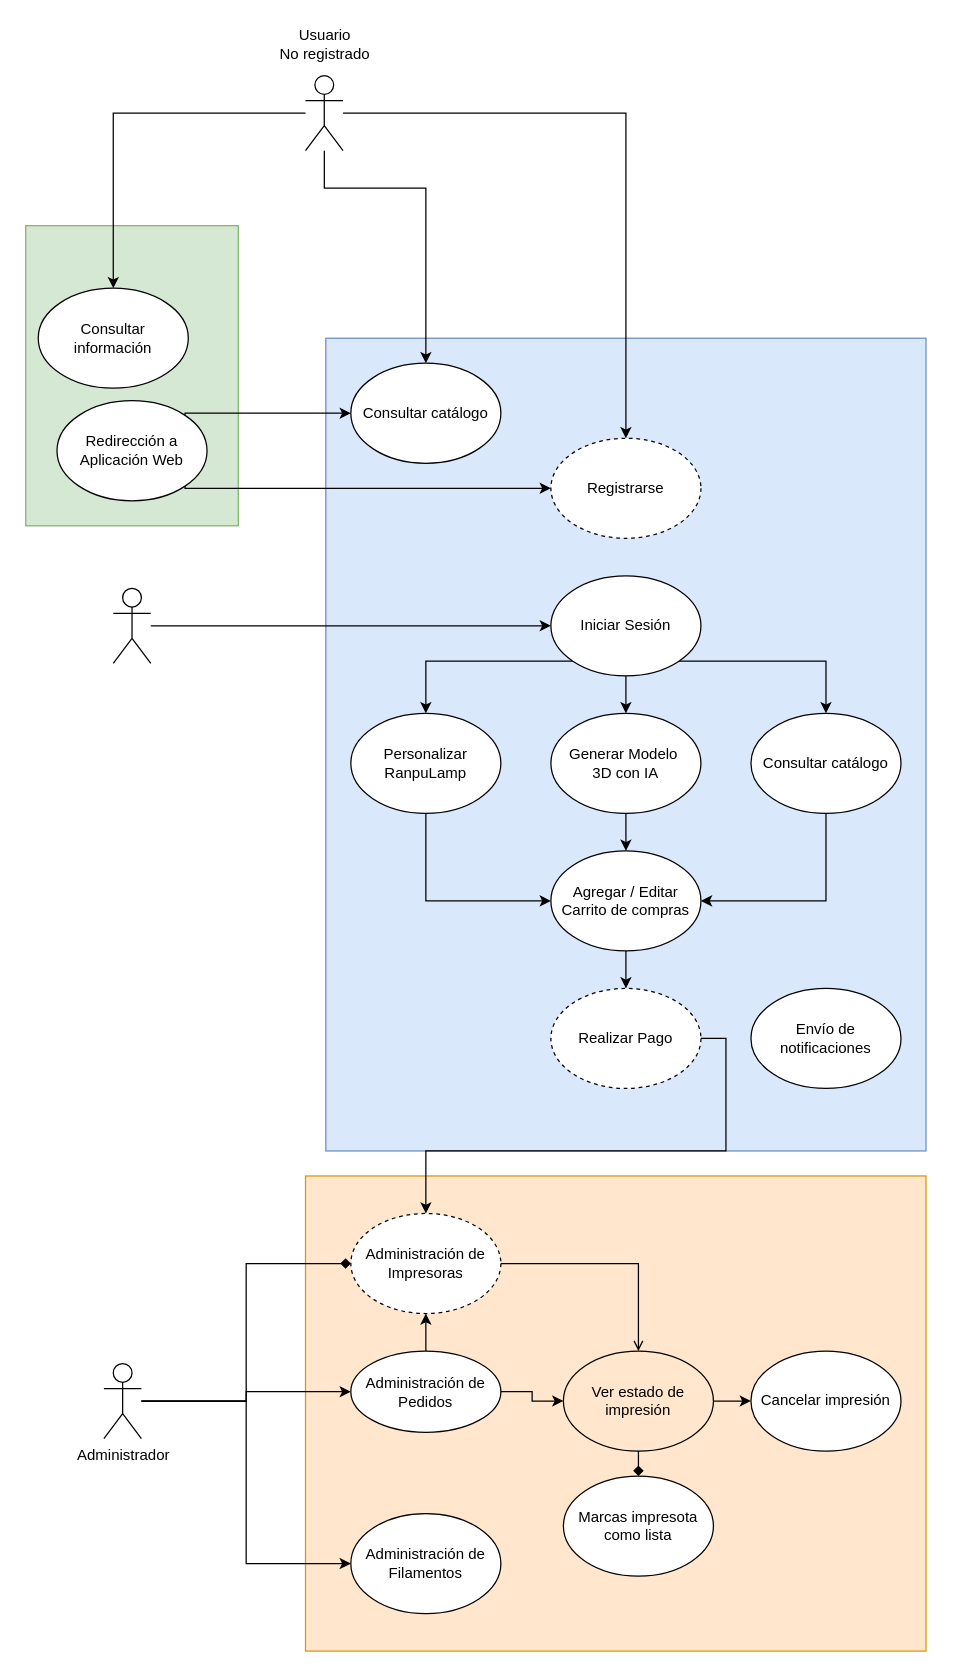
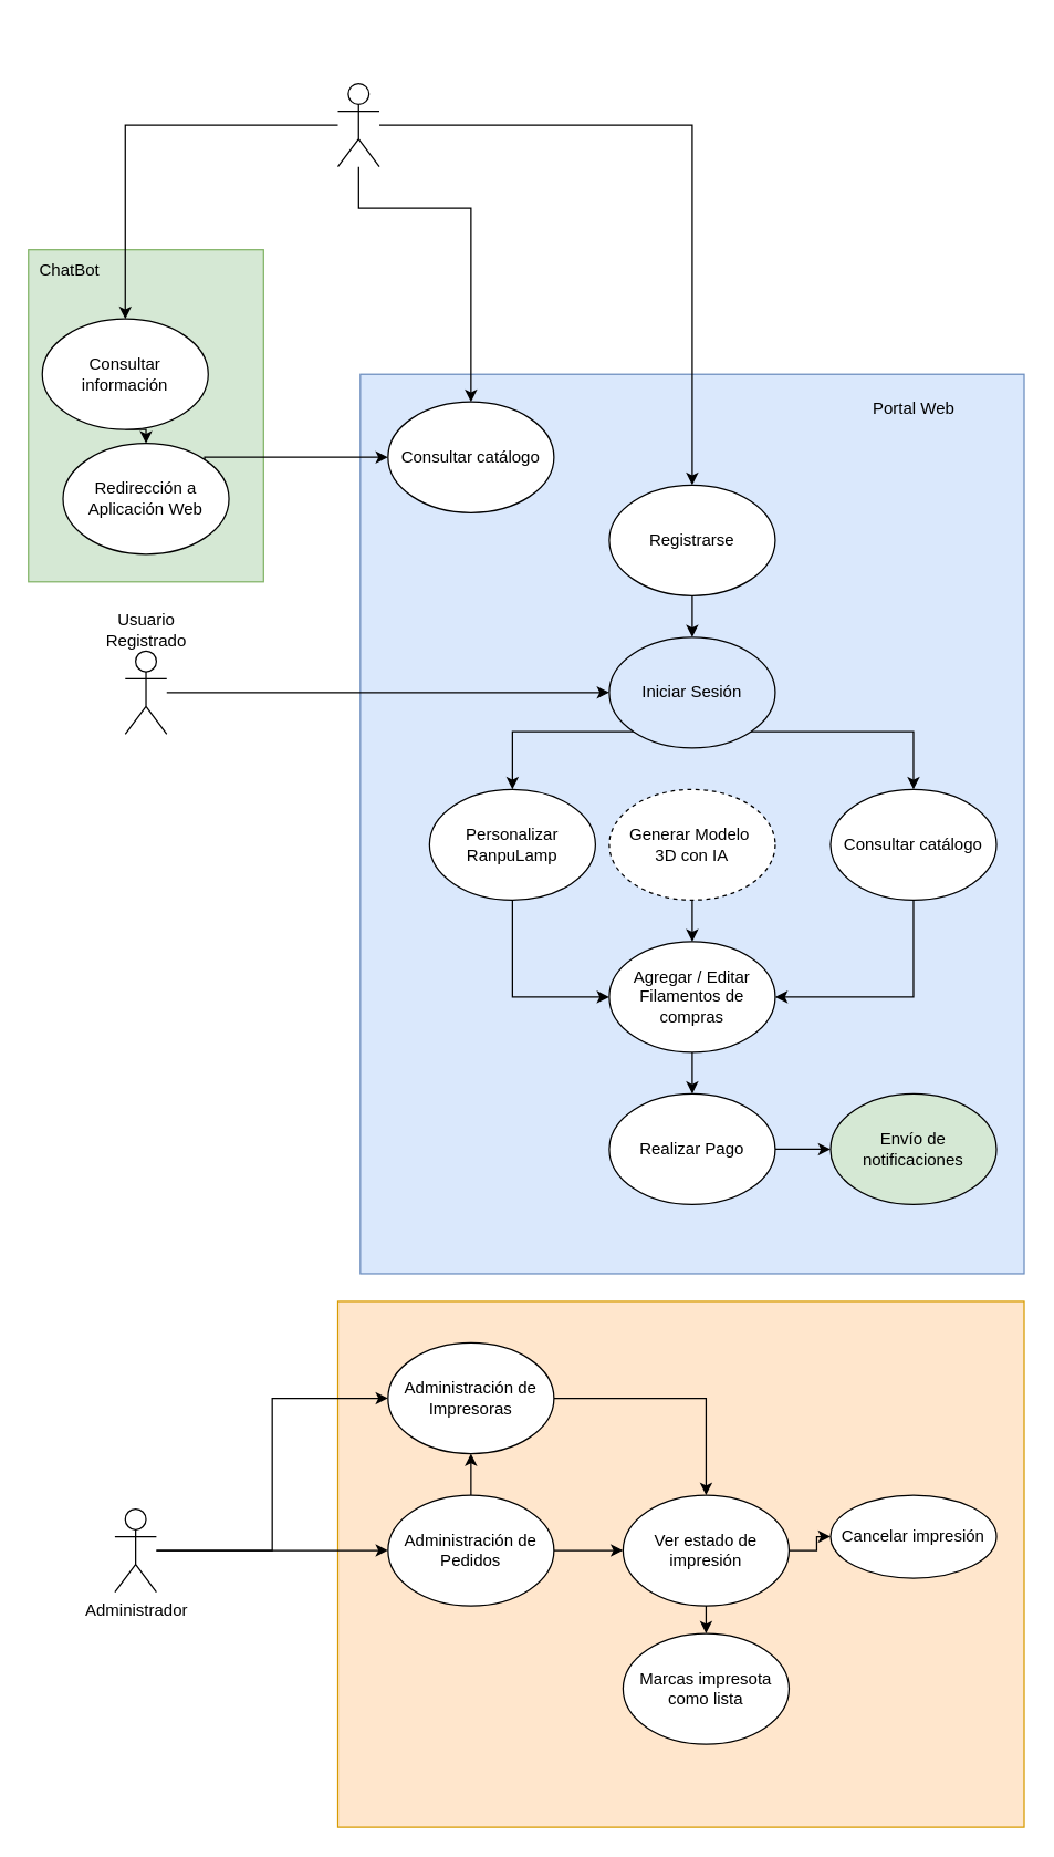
  <mxCell id="0" />
  <mxCell id="1" parent="0" />
  <mxCell id="2" value="" style="rounded=0;whiteSpace=wrap;html=1;fillColor=#ffe6cc;strokeColor=#d79b00;" parent="1" vertex="1"><mxGeometry x="243.75" y="940" width="496.25" height="380" as="geometry" /></mxCell>
  <mxCell id="3" value="" style="rounded=0;whiteSpace=wrap;html=1;fillColor=#dae8fc;strokeColor=#6c8ebf;container=0;" parent="1" vertex="1"><mxGeometry x="260" y="270" width="480" height="650" as="geometry" /></mxCell>
  <mxCell id="4" style="edgeStyle=orthogonalEdgeStyle;rounded=0;orthogonalLoop=1;jettySize=auto;html=1;entryX=0.5;entryY=0;entryDx=0;entryDy=0;" parent="1" source="5" target="33" edge="1"><mxGeometry relative="1" as="geometry"><Array as="points"><mxPoint x="259" y="150" /><mxPoint x="340" y="150" /></Array></mxGeometry></mxCell>
  <mxCell id="5" value="" style="shape=umlActor;verticalLabelPosition=bottom;verticalAlign=top;html=1;outlineConnect=0;" parent="1" vertex="1"><mxGeometry x="243.75" y="60" width="30" height="60" as="geometry" /></mxCell>
- <mxCell id="6" style="edgeStyle=orthogonalEdgeStyle;rounded=0;orthogonalLoop=1;jettySize=auto;html=1;entryX=0;entryY=0.5;entryDx=0;entryDy=0;endArrow=diamond;" edge="1" parent="1" source="9" target="12"><mxGeometry relative="1" as="geometry" /></mxCell>
+ <mxCell id="6" style="edgeStyle=orthogonalEdgeStyle;rounded=0;orthogonalLoop=1;jettySize=auto;html=1;entryX=0;entryY=0.5;entryDx=0;entryDy=0;" edge="1" parent="1" source="9" target="12"><mxGeometry relative="1" as="geometry" /></mxCell>
  <mxCell id="7" style="edgeStyle=orthogonalEdgeStyle;rounded=0;orthogonalLoop=1;jettySize=auto;html=1;" edge="1" parent="1" source="9" target="16"><mxGeometry relative="1" as="geometry" /></mxCell>
- <mxCell id="8" style="edgeStyle=orthogonalEdgeStyle;rounded=0;orthogonalLoop=1;jettySize=auto;html=1;entryX=0;entryY=0.5;entryDx=0;entryDy=0;" edge="1" parent="1" source="9" target="13"><mxGeometry relative="1" as="geometry" /></mxCell>
  <mxCell id="9" value="Administrador" style="shape=umlActor;verticalLabelPosition=bottom;verticalAlign=top;html=1;outlineConnect=0;" parent="1" vertex="1"><mxGeometry x="82.5" y="1090" width="30" height="60" as="geometry" /></mxCell>
- <mxCell id="10" value="Usuario&lt;div&gt;No registrado&lt;/div&gt;" style="text;html=1;align=center;verticalAlign=middle;whiteSpace=wrap;rounded=0;" parent="1" vertex="1"><mxGeometry x="217.5" y="20" width="82.5" height="30" as="geometry" /></mxCell>
- <mxCell id="11" style="edgeStyle=orthogonalEdgeStyle;rounded=0;orthogonalLoop=1;jettySize=auto;html=1;entryX=0.5;entryY=0;entryDx=0;entryDy=0;endArrow=open;" parent="1" source="12" target="19" edge="1"><mxGeometry relative="1" as="geometry" /></mxCell>
- <mxCell id="12" value="Administración de Impresoras" style="ellipse;whiteSpace=wrap;html=1;dashed=1;" parent="1" vertex="1"><mxGeometry x="280" y="970" width="120" height="80" as="geometry" /></mxCell>
- <mxCell id="13" value="Administración de Filamentos" style="ellipse;whiteSpace=wrap;html=1;" parent="1" vertex="1"><mxGeometry x="280" y="1210" width="120" height="80" as="geometry" /></mxCell>
+ <mxCell id="11" style="edgeStyle=orthogonalEdgeStyle;rounded=0;orthogonalLoop=1;jettySize=auto;html=1;entryX=0.5;entryY=0;entryDx=0;entryDy=0;" parent="1" source="12" target="19" edge="1"><mxGeometry relative="1" as="geometry" /></mxCell>
+ <mxCell id="12" value="Administración de Impresoras" style="ellipse;whiteSpace=wrap;html=1;" parent="1" vertex="1"><mxGeometry x="280" y="970" width="120" height="80" as="geometry" /></mxCell>
  <mxCell id="14" style="edgeStyle=orthogonalEdgeStyle;rounded=0;orthogonalLoop=1;jettySize=auto;html=1;entryX=0;entryY=0.5;entryDx=0;entryDy=0;" parent="1" source="16" target="19" edge="1"><mxGeometry relative="1" as="geometry" /></mxCell>
  <mxCell id="15" style="edgeStyle=orthogonalEdgeStyle;rounded=0;orthogonalLoop=1;jettySize=auto;html=1;entryX=0.5;entryY=1;entryDx=0;entryDy=0;" edge="1" parent="1" source="16" target="12"><mxGeometry relative="1" as="geometry" /></mxCell>
- <mxCell id="16" value="Administración de Pedidos" style="ellipse;whiteSpace=wrap;html=1;" parent="1" vertex="1"><mxGeometry x="280" y="1080" width="120" height="65" as="geometry" /></mxCell>
+ <mxCell id="16" value="Administración de Pedidos" style="ellipse;whiteSpace=wrap;html=1;" parent="1" vertex="1"><mxGeometry x="280" y="1080" width="120" height="80" as="geometry" /></mxCell>
  <mxCell id="17" style="edgeStyle=orthogonalEdgeStyle;rounded=0;orthogonalLoop=1;jettySize=auto;html=1;" edge="1" parent="1" source="19" target="53"><mxGeometry relative="1" as="geometry" /></mxCell>
- <mxCell id="18" style="edgeStyle=orthogonalEdgeStyle;rounded=0;orthogonalLoop=1;jettySize=auto;html=1;exitX=0.5;exitY=1;exitDx=0;exitDy=0;entryX=0.5;entryY=0;entryDx=0;entryDy=0;endArrow=diamond;" edge="1" parent="1" source="19" target="52"><mxGeometry relative="1" as="geometry" /></mxCell>
- <mxCell id="19" value="Ver estado de impresión" style="ellipse;whiteSpace=wrap;html=1;fillColor=#ffe6cc;" parent="1" vertex="1"><mxGeometry x="450" y="1080" width="120" height="80" as="geometry" /></mxCell>
+ <mxCell id="18" style="edgeStyle=orthogonalEdgeStyle;rounded=0;orthogonalLoop=1;jettySize=auto;html=1;exitX=0.5;exitY=1;exitDx=0;exitDy=0;entryX=0.5;entryY=0;entryDx=0;entryDy=0;" edge="1" parent="1" source="19" target="52"><mxGeometry relative="1" as="geometry" /></mxCell>
+ <mxCell id="19" value="Ver estado de impresión" style="ellipse;whiteSpace=wrap;html=1;" parent="1" vertex="1"><mxGeometry x="450" y="1080" width="120" height="80" as="geometry" /></mxCell>
  <mxCell id="20" style="edgeStyle=orthogonalEdgeStyle;rounded=0;orthogonalLoop=1;jettySize=auto;html=1;entryX=0;entryY=0.5;entryDx=0;entryDy=0;" parent="1" source="21" target="47" edge="1"><mxGeometry relative="1" as="geometry" /></mxCell>
  <mxCell id="21" value="" style="shape=umlActor;verticalLabelPosition=bottom;verticalAlign=top;html=1;outlineConnect=0;" parent="1" vertex="1"><mxGeometry x="90" y="470" width="30" height="60" as="geometry" /></mxCell>
+ <mxCell id="22" value="Usuario&lt;div&gt;Registrado&lt;/div&gt;" style="text;html=1;align=center;verticalAlign=middle;whiteSpace=wrap;rounded=0;" parent="1" vertex="1"><mxGeometry x="67.5" y="440" width="75" height="30" as="geometry" /></mxCell>
  <mxCell id="23" value="" style="group" parent="1" vertex="1" connectable="0"><mxGeometry x="20" y="180" width="170" height="240" as="geometry" /></mxCell>
  <mxCell id="24" value="" style="rounded=0;whiteSpace=wrap;html=1;fillColor=#d5e8d4;strokeColor=#82b366;movable=1;resizable=1;rotatable=1;deletable=1;editable=1;locked=0;connectable=1;" parent="23" vertex="1"><mxGeometry width="170" height="240" as="geometry" /></mxCell>
+ <mxCell id="25" value="ChatBot" style="text;html=1;align=center;verticalAlign=middle;whiteSpace=wrap;rounded=0;movable=1;resizable=1;rotatable=1;deletable=1;editable=1;locked=0;connectable=1;" parent="23" vertex="1"><mxGeometry width="60" height="30" as="geometry" /></mxCell>
+ <mxCell id="26" style="edgeStyle=orthogonalEdgeStyle;rounded=0;orthogonalLoop=1;jettySize=auto;html=1;exitX=0.5;exitY=1;exitDx=0;exitDy=0;entryX=0.5;entryY=0;entryDx=0;entryDy=0;" parent="23" source="27" target="28" edge="1"><mxGeometry relative="1" as="geometry" /></mxCell>
  <mxCell id="27" value="Consultar&lt;div&gt;&lt;span style=&quot;background-color: transparent; color: light-dark(rgb(0, 0, 0), rgb(255, 255, 255));&quot;&gt;información&lt;/span&gt;&lt;/div&gt;" style="ellipse;whiteSpace=wrap;html=1;movable=1;resizable=1;rotatable=1;deletable=1;editable=1;locked=0;connectable=1;" parent="23" vertex="1"><mxGeometry x="10" y="50" width="120" height="80" as="geometry" /></mxCell>
  <mxCell id="28" value="Redirección a Aplicación Web" style="ellipse;whiteSpace=wrap;html=1;movable=1;resizable=1;rotatable=1;deletable=1;editable=1;locked=0;connectable=1;" parent="23" vertex="1"><mxGeometry x="25" y="140" width="120" height="80" as="geometry" /></mxCell>
  <mxCell id="29" style="edgeStyle=orthogonalEdgeStyle;rounded=0;orthogonalLoop=1;jettySize=auto;html=1;entryX=0.5;entryY=0;entryDx=0;entryDy=0;" parent="1" source="5" target="27" edge="1"><mxGeometry relative="1" as="geometry" /></mxCell>
  <mxCell id="30" style="edgeStyle=orthogonalEdgeStyle;rounded=0;orthogonalLoop=1;jettySize=auto;html=1;entryX=0.5;entryY=0;entryDx=0;entryDy=0;" parent="1" source="5" target="32" edge="1"><mxGeometry relative="1" as="geometry" /></mxCell>
- <mxCell id="32" value="Registrarse" style="ellipse;whiteSpace=wrap;html=1;container=0;dashed=1;" parent="1" vertex="1"><mxGeometry x="440" y="350" width="120" height="80" as="geometry" /></mxCell>
+ <mxCell id="31" style="edgeStyle=orthogonalEdgeStyle;rounded=0;orthogonalLoop=1;jettySize=auto;html=1;exitX=0.5;exitY=1;exitDx=0;exitDy=0;entryX=0.5;entryY=0;entryDx=0;entryDy=0;" parent="1" source="32" target="47" edge="1"><mxGeometry relative="1" as="geometry" /></mxCell>
+ <mxCell id="32" value="Registrarse" style="ellipse;whiteSpace=wrap;html=1;container=0;" parent="1" vertex="1"><mxGeometry x="440" y="350" width="120" height="80" as="geometry" /></mxCell>
  <mxCell id="33" value="Consultar catálogo" style="ellipse;whiteSpace=wrap;html=1;container=0;" parent="1" vertex="1"><mxGeometry x="280" y="290" width="120" height="80" as="geometry" /></mxCell>
  <mxCell id="34" style="edgeStyle=orthogonalEdgeStyle;rounded=0;orthogonalLoop=1;jettySize=auto;html=1;entryX=0;entryY=0.5;entryDx=0;entryDy=0;exitX=0.5;exitY=1;exitDx=0;exitDy=0;" parent="1" source="35" target="39" edge="1"><mxGeometry relative="1" as="geometry" /></mxCell>
- <mxCell id="35" value="Personalizar RanpuLamp" style="ellipse;whiteSpace=wrap;html=1;container=0;" parent="1" vertex="1"><mxGeometry x="280" y="570" width="120" height="80" as="geometry" /></mxCell>
+ <mxCell id="35" value="Personalizar RanpuLamp" style="ellipse;whiteSpace=wrap;html=1;container=0;" parent="1" vertex="1"><mxGeometry x="310" y="570" width="120" height="80" as="geometry" /></mxCell>
  <mxCell id="36" style="edgeStyle=orthogonalEdgeStyle;rounded=0;orthogonalLoop=1;jettySize=auto;html=1;entryX=0.5;entryY=0;entryDx=0;entryDy=0;" parent="1" source="37" target="39" edge="1"><mxGeometry relative="1" as="geometry" /></mxCell>
- <mxCell id="37" value="Generar Modelo&amp;nbsp;&lt;div&gt;3D con IA&lt;/div&gt;" style="ellipse;whiteSpace=wrap;html=1;container=0;" parent="1" vertex="1"><mxGeometry x="440" y="570" width="120" height="80" as="geometry" /></mxCell>
+ <mxCell id="37" value="Generar Modelo&amp;nbsp;&lt;div&gt;3D con IA&lt;/div&gt;" style="ellipse;whiteSpace=wrap;html=1;container=0;dashed=1;" parent="1" vertex="1"><mxGeometry x="440" y="570" width="120" height="80" as="geometry" /></mxCell>
  <mxCell id="38" style="edgeStyle=orthogonalEdgeStyle;rounded=0;orthogonalLoop=1;jettySize=auto;html=1;entryX=0.5;entryY=0;entryDx=0;entryDy=0;" parent="1" source="39" target="41" edge="1"><mxGeometry relative="1" as="geometry" /></mxCell>
- <mxCell id="39" value="Agregar / Editar&lt;div&gt;Carrito de compras&lt;/div&gt;" style="ellipse;whiteSpace=wrap;html=1;container=0;" parent="1" vertex="1"><mxGeometry x="440" y="680" width="120" height="80" as="geometry" /></mxCell>
- <mxCell id="40" style="edgeStyle=orthogonalEdgeStyle;rounded=0;orthogonalLoop=1;jettySize=auto;html=1;exitX=1;exitY=0.5;exitDx=0;exitDy=0;" parent="1" source="41" target="12" edge="1"><mxGeometry relative="1" as="geometry" /></mxCell>
- <mxCell id="41" value="Re&lt;span style=&quot;background-color: transparent; color: light-dark(rgb(0, 0, 0), rgb(255, 255, 255));&quot;&gt;alizar Pago&lt;/span&gt;" style="ellipse;whiteSpace=wrap;html=1;container=0;dashed=1;" parent="1" vertex="1"><mxGeometry x="440" y="790" width="120" height="80" as="geometry" /></mxCell>
- <mxCell id="42" value="Envío de notificaciones" style="ellipse;whiteSpace=wrap;html=1;container=0;" parent="1" vertex="1"><mxGeometry x="600" y="790" width="120" height="80" as="geometry" /></mxCell>
+ <mxCell id="39" value="Agregar / Editar&lt;div&gt;Filamentos de compras&lt;/div&gt;" style="ellipse;whiteSpace=wrap;html=1;container=0;" parent="1" vertex="1"><mxGeometry x="440" y="680" width="120" height="80" as="geometry" /></mxCell>
+ <mxCell id="40" style="edgeStyle=orthogonalEdgeStyle;rounded=0;orthogonalLoop=1;jettySize=auto;html=1;exitX=1;exitY=0.5;exitDx=0;exitDy=0;entryX=0;entryY=0.5;entryDx=0;entryDy=0;" parent="1" source="41" target="42" edge="1"><mxGeometry relative="1" as="geometry" /></mxCell>
+ <mxCell id="41" value="Re&lt;span style=&quot;background-color: transparent; color: light-dark(rgb(0, 0, 0), rgb(255, 255, 255));&quot;&gt;alizar Pago&lt;/span&gt;" style="ellipse;whiteSpace=wrap;html=1;container=0;" parent="1" vertex="1"><mxGeometry x="440" y="790" width="120" height="80" as="geometry" /></mxCell>
+ <mxCell id="42" value="Envío de notificaciones" style="ellipse;whiteSpace=wrap;html=1;container=0;fillColor=#d5e8d4;" parent="1" vertex="1"><mxGeometry x="600" y="790" width="120" height="80" as="geometry" /></mxCell>
+ <mxCell id="43" value="Portal Web" style="text;html=1;align=center;verticalAlign=middle;whiteSpace=wrap;rounded=0;container=0;" parent="1" vertex="1"><mxGeometry x="622.5" y="280" width="75" height="30" as="geometry" /></mxCell>
  <mxCell id="44" style="edgeStyle=orthogonalEdgeStyle;rounded=0;orthogonalLoop=1;jettySize=auto;html=1;exitX=0;exitY=1;exitDx=0;exitDy=0;entryX=0.5;entryY=0;entryDx=0;entryDy=0;" parent="1" source="47" target="35" edge="1"><mxGeometry relative="1" as="geometry" /></mxCell>
  <mxCell id="45" style="edgeStyle=orthogonalEdgeStyle;rounded=0;orthogonalLoop=1;jettySize=auto;html=1;exitX=1;exitY=1;exitDx=0;exitDy=0;entryX=0.5;entryY=0;entryDx=0;entryDy=0;" parent="1" source="47" target="49" edge="1"><mxGeometry relative="1" as="geometry" /></mxCell>
- <mxCell id="46" style="edgeStyle=orthogonalEdgeStyle;rounded=0;orthogonalLoop=1;jettySize=auto;html=1;entryX=0.5;entryY=0;entryDx=0;entryDy=0;" parent="1" source="47" target="37" edge="1"><mxGeometry relative="1" as="geometry" /></mxCell>
- <mxCell id="47" value="Iniciar Sesión" style="ellipse;whiteSpace=wrap;html=1;container=0;" parent="1" vertex="1"><mxGeometry x="440" y="460" width="120" height="80" as="geometry" /></mxCell>
+ <mxCell id="47" value="Iniciar Sesión" style="ellipse;whiteSpace=wrap;html=1;container=0;fillColor=#dae8fc;" parent="1" vertex="1"><mxGeometry x="440" y="460" width="120" height="80" as="geometry" /></mxCell>
  <mxCell id="48" style="edgeStyle=orthogonalEdgeStyle;rounded=0;orthogonalLoop=1;jettySize=auto;html=1;exitX=0.5;exitY=1;exitDx=0;exitDy=0;entryX=1;entryY=0.5;entryDx=0;entryDy=0;" parent="1" source="49" target="39" edge="1"><mxGeometry relative="1" as="geometry" /></mxCell>
  <mxCell id="49" value="Consultar catálogo" style="ellipse;whiteSpace=wrap;html=1;container=0;" parent="1" vertex="1"><mxGeometry x="600" y="570" width="120" height="80" as="geometry" /></mxCell>
- <mxCell id="50" style="edgeStyle=orthogonalEdgeStyle;rounded=0;orthogonalLoop=1;jettySize=auto;html=1;exitX=1;exitY=1;exitDx=0;exitDy=0;entryX=0;entryY=0.5;entryDx=0;entryDy=0;" parent="1" source="28" target="32" edge="1"><mxGeometry relative="1" as="geometry"><Array as="points"><mxPoint x="147" y="390" /></Array></mxGeometry></mxCell>
  <mxCell id="51" style="edgeStyle=orthogonalEdgeStyle;rounded=0;orthogonalLoop=1;jettySize=auto;html=1;exitX=1;exitY=0;exitDx=0;exitDy=0;entryX=0;entryY=0.5;entryDx=0;entryDy=0;" parent="1" source="28" target="33" edge="1"><mxGeometry relative="1" as="geometry"><Array as="points"><mxPoint x="147" y="330" /></Array></mxGeometry></mxCell>
  <mxCell id="52" value="Marcas impresota como lista" style="ellipse;whiteSpace=wrap;html=1;" vertex="1" parent="1"><mxGeometry x="450" y="1180" width="120" height="80" as="geometry" /></mxCell>
- <mxCell id="53" value="Cancelar impresión" style="ellipse;whiteSpace=wrap;html=1;" vertex="1" parent="1"><mxGeometry x="600" y="1080" width="120" height="80" as="geometry" /></mxCell>
+ <mxCell id="53" value="Cancelar impresión" style="ellipse;whiteSpace=wrap;html=1;" vertex="1" parent="1"><mxGeometry x="600" y="1080" width="120" height="60" as="geometry" /></mxCell>
